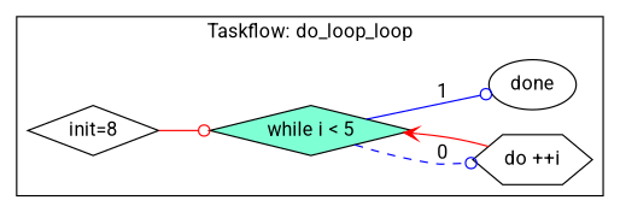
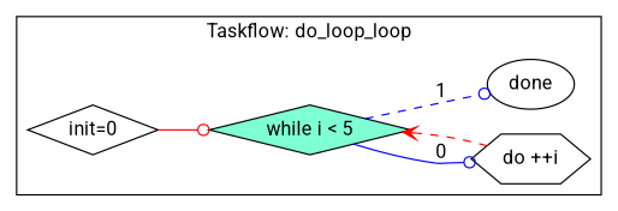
  digraph {
    fontname=Roboto
    rankdir=LR
    node [fontname=Roboto shape=diamond]
    edge [arrowhead=odot color=red fontname=Roboto]
-   n1 [label="init=8"]
+   n1 [label="init=0"]
    n2 [label="do ++i" shape=hexagon]
    n3 [color=black fillcolor=aquamarine label="while i < 5" style=filled]
    n4 [label=done shape=ellipse]
    subgraph cluster_1 {
      label="Taskflow: do_loop_loop"
      n1
      n2
      n3
      n4
    }
    n1 -> n3
-   n2 -> n3 [arrowhead=vee]
-   n3 -> n2 [color=blue label=0 style=dashed]
-   n3 -> n4 [color=blue label=1 style=solid]
+   n2 -> n3 [arrowhead=vee style=dashed]
+   n3 -> n2 [color=blue label=0 style=solid]
+   n3 -> n4 [color=blue label=1 style=dashed]
  }
